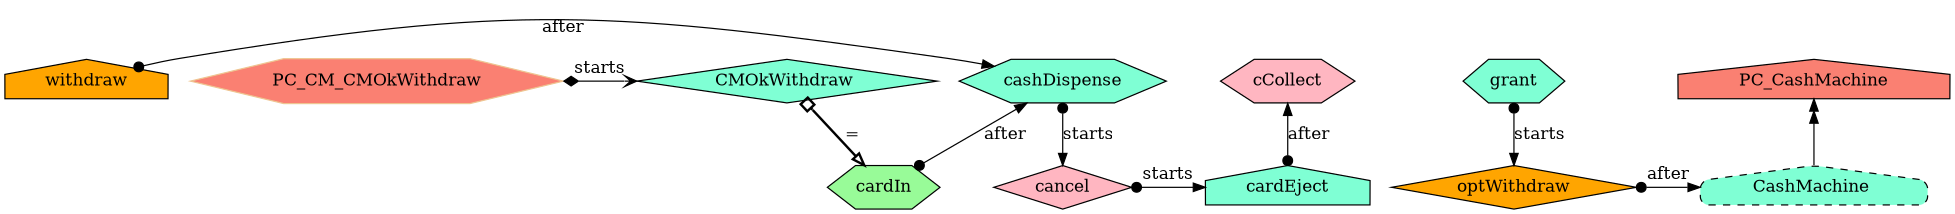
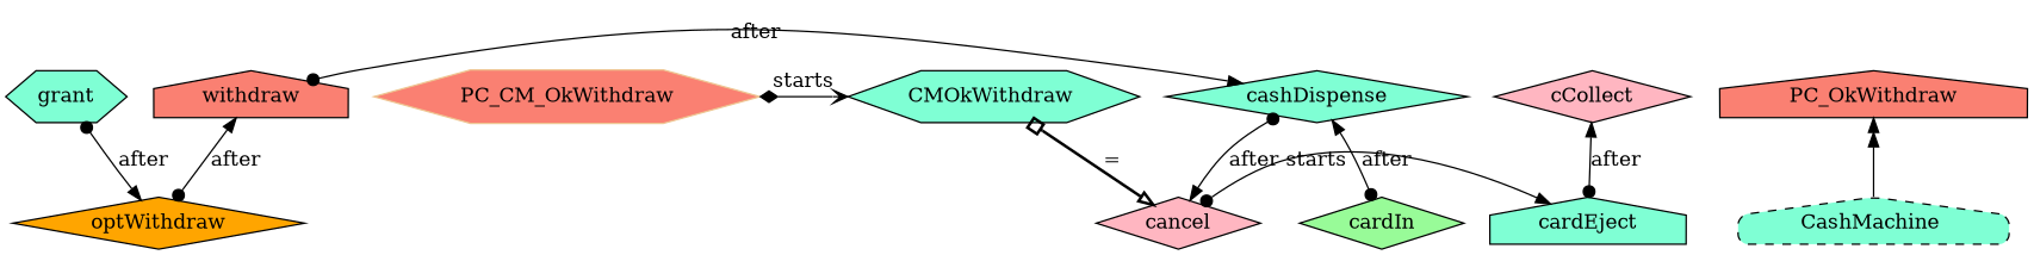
  digraph {
    node [fillcolor=aquamarine shape=diamond style=filled]
    edge [arrowtail=dot dir=both]
-   n1 [color=burlywood2 fillcolor=salmon height=.2 label=PC_CM_CMOkWithdraw shape=hexagon width=.2]
-   n2 [fillcolor=salmon label=PC_CashMachine shape=house]
+   n1 [color=burlywood2 fillcolor=salmon height=.2 label=PC_CM_OkWithdraw shape=hexagon width=.2]
+   n2 [fillcolor=salmon label=PC_OkWithdraw shape=house]
    n3 [label=grant shape=hexagon]
-   n4 [label="CMOkWithdraw "]
+   n4 [label="CMOkWithdraw " shape=hexagon]
    n5 [label="CashMachine " shape=house style="rounded,filled,dashed"]
    n6 [label=cardEject shape=house]
    n7 [fillcolor=lightpink label=cancel]
    n8 [fillcolor=orange label=optWithdraw]
-   n9 [fillcolor=palegreen label=cardIn shape=hexagon]
-   n10 [fillcolor=lightpink label=cCollect shape=hexagon]
-   n11 [label=cashDispense shape=hexagon]
-   n12 [fillcolor=orange label=withdraw shape=house]
+   n9 [fillcolor=palegreen label=cardIn]
+   n10 [fillcolor=lightpink label=cCollect]
+   n11 [label=cashDispense]
+   n12 [fillcolor=salmon label=withdraw shape=house]
    subgraph sub_1 {
      rank=min
      n1
      n2
      n3
      n4
    }
    subgraph sub_2 {
      rank=same
      n5
      n6
      n7
      n8
      n9
    }
    subgraph sub_3 {
      rank=same
      n3
      n10
      n11
      n12
    }
    n1 -> n4 [arrowhead=open arrowtail=diamond label=starts]
-   n3 -> n8 [label=starts]
-   n4 -> n9 [arrowhead=onormal arrowtail=obox label="=" penwidth=2]
+   n3 -> n8 [label=after]
+   n4 -> n7 [arrowhead=onormal arrowtail=obox label="=" penwidth=2]
    n5 -> n2 [arrowhead=normalnormal label=" " arrowtail="" dir=""]
    n6 -> n5 [style=invis arrowtail="" dir=""]
    n6 -> n10 [label=after]
    n7 -> n6 [label=starts]
-   n8 -> n5 [label=after]
+   n8 -> n12 [label=after]
    n9 -> n11 [label=after]
-   n11 -> n7 [label=starts]
+   n11 -> n7 [label=after]
    n12 -> n11 [label=after]
  }
